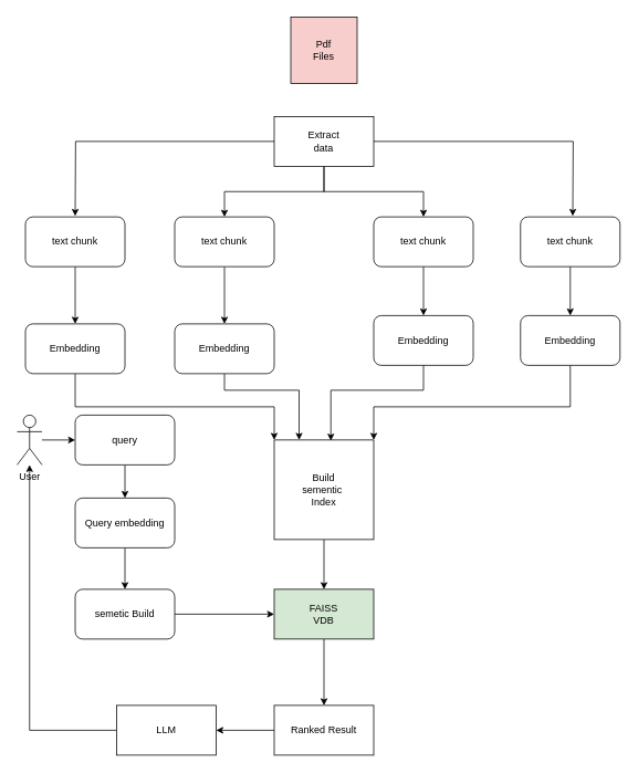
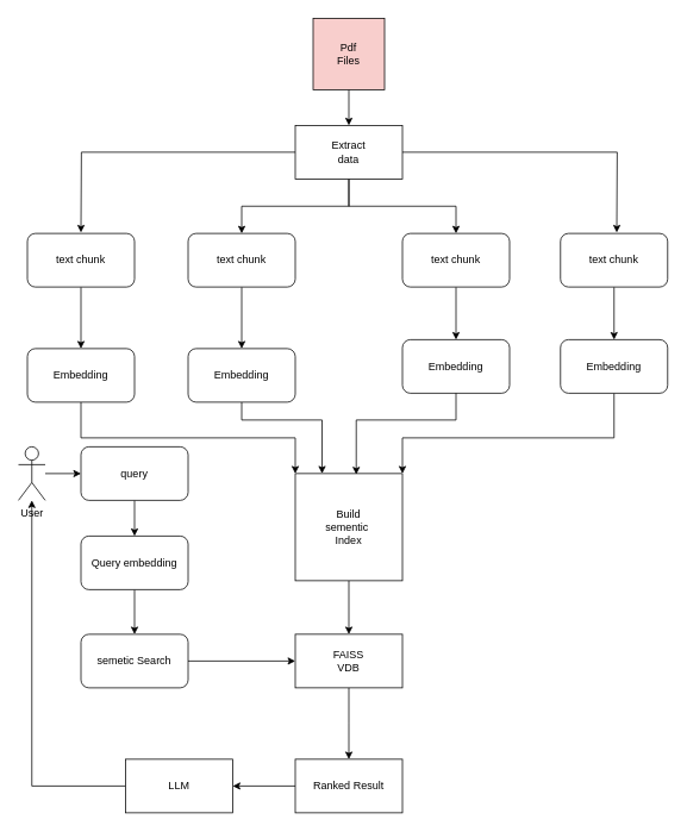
  <mxCell id="0" />
  <mxCell id="1" parent="0" />
+ <mxCell id="2" value="" style="edgeStyle=orthogonalEdgeStyle;rounded=0;orthogonalLoop=1;jettySize=auto;html=1;" edge="1" parent="1" source="3" target="8"><mxGeometry relative="1" as="geometry" /></mxCell>
  <mxCell id="3" value="Pdf&lt;div&gt;Files&lt;/div&gt;" style="whiteSpace=wrap;html=1;aspect=fixed;fillColor=#f8cecc;" vertex="1" parent="1"><mxGeometry x="350" y="20" width="80" height="80" as="geometry" /></mxCell>
  <mxCell id="4" style="edgeStyle=orthogonalEdgeStyle;rounded=0;orthogonalLoop=1;jettySize=auto;html=1;" edge="1" parent="1" source="8"><mxGeometry relative="1" as="geometry"><mxPoint x="90" y="260" as="targetPoint" /></mxGeometry></mxCell>
  <mxCell id="5" style="edgeStyle=orthogonalEdgeStyle;rounded=0;orthogonalLoop=1;jettySize=auto;html=1;" edge="1" parent="1" source="8"><mxGeometry relative="1" as="geometry"><mxPoint x="690" y="260" as="targetPoint" /></mxGeometry></mxCell>
  <mxCell id="6" style="edgeStyle=orthogonalEdgeStyle;rounded=0;orthogonalLoop=1;jettySize=auto;html=1;entryX=0.5;entryY=0;entryDx=0;entryDy=0;" edge="1" parent="1" source="8" target="12"><mxGeometry relative="1" as="geometry" /></mxCell>
  <mxCell id="7" style="edgeStyle=orthogonalEdgeStyle;rounded=0;orthogonalLoop=1;jettySize=auto;html=1;" edge="1" parent="1" source="8" target="14"><mxGeometry relative="1" as="geometry" /></mxCell>
  <mxCell id="8" value="Extract&lt;div&gt;data&lt;/div&gt;" style="rounded=0;whiteSpace=wrap;html=1;" vertex="1" parent="1"><mxGeometry x="330" y="140" width="120" height="60" as="geometry" /></mxCell>
  <mxCell id="9" value="" style="edgeStyle=orthogonalEdgeStyle;rounded=0;orthogonalLoop=1;jettySize=auto;html=1;" edge="1" parent="1" source="10" target="18"><mxGeometry relative="1" as="geometry" /></mxCell>
  <mxCell id="10" value="text chunk" style="rounded=1;whiteSpace=wrap;html=1;" vertex="1" parent="1"><mxGeometry x="30" y="261" width="120" height="60" as="geometry" /></mxCell>
  <mxCell id="11" value="" style="edgeStyle=orthogonalEdgeStyle;rounded=0;orthogonalLoop=1;jettySize=auto;html=1;" edge="1" parent="1" source="12" target="20"><mxGeometry relative="1" as="geometry" /></mxCell>
  <mxCell id="12" value="text chunk" style="rounded=1;whiteSpace=wrap;html=1;" vertex="1" parent="1"><mxGeometry x="210" y="261" width="120" height="60" as="geometry" /></mxCell>
  <mxCell id="13" value="" style="edgeStyle=orthogonalEdgeStyle;rounded=0;orthogonalLoop=1;jettySize=auto;html=1;" edge="1" parent="1" source="14" target="23"><mxGeometry relative="1" as="geometry" /></mxCell>
  <mxCell id="14" value="text chunk" style="rounded=1;whiteSpace=wrap;html=1;" vertex="1" parent="1"><mxGeometry x="450" y="261" width="120" height="60" as="geometry" /></mxCell>
  <mxCell id="15" value="" style="edgeStyle=orthogonalEdgeStyle;rounded=0;orthogonalLoop=1;jettySize=auto;html=1;" edge="1" parent="1" source="16" target="22"><mxGeometry relative="1" as="geometry" /></mxCell>
  <mxCell id="16" value="text chunk" style="rounded=1;whiteSpace=wrap;html=1;" vertex="1" parent="1"><mxGeometry x="627" y="261" width="120" height="60" as="geometry" /></mxCell>
  <mxCell id="17" style="edgeStyle=orthogonalEdgeStyle;rounded=0;orthogonalLoop=1;jettySize=auto;html=1;entryX=0;entryY=0;entryDx=0;entryDy=0;" edge="1" parent="1" source="18" target="25"><mxGeometry relative="1" as="geometry"><Array as="points"><mxPoint x="90" y="490" /><mxPoint x="330" y="490" /></Array></mxGeometry></mxCell>
  <mxCell id="18" value="Embedding" style="rounded=1;whiteSpace=wrap;html=1;" vertex="1" parent="1"><mxGeometry x="30" y="390" width="120" height="60" as="geometry" /></mxCell>
  <mxCell id="19" style="edgeStyle=orthogonalEdgeStyle;rounded=0;orthogonalLoop=1;jettySize=auto;html=1;entryX=0.25;entryY=0;entryDx=0;entryDy=0;" edge="1" parent="1" source="20" target="25"><mxGeometry relative="1" as="geometry"><Array as="points"><mxPoint x="270" y="470" /><mxPoint x="360" y="470" /></Array></mxGeometry></mxCell>
  <mxCell id="20" value="Embedding" style="rounded=1;whiteSpace=wrap;html=1;" vertex="1" parent="1"><mxGeometry x="210" y="390" width="120" height="60" as="geometry" /></mxCell>
  <mxCell id="21" style="edgeStyle=orthogonalEdgeStyle;rounded=0;orthogonalLoop=1;jettySize=auto;html=1;entryX=1;entryY=0;entryDx=0;entryDy=0;" edge="1" parent="1" source="22" target="25"><mxGeometry relative="1" as="geometry"><Array as="points"><mxPoint x="687" y="490" /><mxPoint x="450" y="490" /></Array></mxGeometry></mxCell>
  <mxCell id="22" value="Embedding" style="rounded=1;whiteSpace=wrap;html=1;" vertex="1" parent="1"><mxGeometry x="627" y="380" width="120" height="60" as="geometry" /></mxCell>
  <mxCell id="23" value="Embedding" style="rounded=1;whiteSpace=wrap;html=1;" vertex="1" parent="1"><mxGeometry x="450" y="380" width="120" height="60" as="geometry" /></mxCell>
  <mxCell id="24" value="" style="edgeStyle=orthogonalEdgeStyle;rounded=0;orthogonalLoop=1;jettySize=auto;html=1;" edge="1" parent="1" source="25" target="27"><mxGeometry relative="1" as="geometry" /></mxCell>
  <mxCell id="25" value="Build&lt;div&gt;sementic&amp;nbsp;&lt;/div&gt;&lt;div&gt;Index&lt;/div&gt;" style="whiteSpace=wrap;html=1;aspect=fixed;" vertex="1" parent="1"><mxGeometry x="330" y="530" width="120" height="120" as="geometry" /></mxCell>
  <mxCell id="26" style="edgeStyle=orthogonalEdgeStyle;rounded=0;orthogonalLoop=1;jettySize=auto;html=1;" edge="1" parent="1" source="27"><mxGeometry relative="1" as="geometry"><mxPoint x="390" y="850" as="targetPoint" /></mxGeometry></mxCell>
- <mxCell id="27" value="FAISS&lt;div&gt;VDB&lt;/div&gt;" style="rounded=0;whiteSpace=wrap;html=1;fillColor=#d5e8d4;" vertex="1" parent="1"><mxGeometry x="330" y="710" width="120" height="60" as="geometry" /></mxCell>
+ <mxCell id="27" value="FAISS&lt;div&gt;VDB&lt;/div&gt;" style="rounded=0;whiteSpace=wrap;html=1;" vertex="1" parent="1"><mxGeometry x="330" y="710" width="120" height="60" as="geometry" /></mxCell>
  <mxCell id="28" value="" style="edgeStyle=orthogonalEdgeStyle;rounded=0;orthogonalLoop=1;jettySize=auto;html=1;" edge="1" parent="1" source="29" target="31"><mxGeometry relative="1" as="geometry" /></mxCell>
  <mxCell id="29" value="User&lt;div&gt;&lt;br&gt;&lt;/div&gt;" style="shape=umlActor;verticalLabelPosition=bottom;verticalAlign=top;html=1;outlineConnect=0;" vertex="1" parent="1"><mxGeometry x="20" y="500" width="30" height="60" as="geometry" /></mxCell>
  <mxCell id="30" value="" style="edgeStyle=orthogonalEdgeStyle;rounded=0;orthogonalLoop=1;jettySize=auto;html=1;" edge="1" parent="1" source="31" target="33"><mxGeometry relative="1" as="geometry" /></mxCell>
  <mxCell id="31" value="query" style="rounded=1;whiteSpace=wrap;html=1;" vertex="1" parent="1"><mxGeometry x="90" y="500" width="120" height="60" as="geometry" /></mxCell>
  <mxCell id="32" value="" style="edgeStyle=orthogonalEdgeStyle;rounded=0;orthogonalLoop=1;jettySize=auto;html=1;" edge="1" parent="1" source="33" target="35"><mxGeometry relative="1" as="geometry" /></mxCell>
  <mxCell id="33" value="Query embedding" style="rounded=1;whiteSpace=wrap;html=1;" vertex="1" parent="1"><mxGeometry x="90" y="600" width="120" height="60" as="geometry" /></mxCell>
  <mxCell id="34" style="edgeStyle=orthogonalEdgeStyle;rounded=0;orthogonalLoop=1;jettySize=auto;html=1;" edge="1" parent="1" source="35" target="27"><mxGeometry relative="1" as="geometry" /></mxCell>
- <mxCell id="35" value="semetic Build" style="rounded=1;whiteSpace=wrap;html=1;" vertex="1" parent="1"><mxGeometry x="90" y="710" width="120" height="60" as="geometry" /></mxCell>
+ <mxCell id="35" value="semetic Search" style="rounded=1;whiteSpace=wrap;html=1;" vertex="1" parent="1"><mxGeometry x="90" y="710" width="120" height="60" as="geometry" /></mxCell>
  <mxCell id="36" style="edgeStyle=orthogonalEdgeStyle;rounded=0;orthogonalLoop=1;jettySize=auto;html=1;entryX=0.569;entryY=0.008;entryDx=0;entryDy=0;entryPerimeter=0;" edge="1" parent="1" source="23" target="25"><mxGeometry relative="1" as="geometry"><Array as="points"><mxPoint x="510" y="470" /><mxPoint x="398" y="470" /></Array></mxGeometry></mxCell>
  <mxCell id="37" style="edgeStyle=orthogonalEdgeStyle;rounded=0;orthogonalLoop=1;jettySize=auto;html=1;entryX=1;entryY=0.5;entryDx=0;entryDy=0;" edge="1" parent="1" source="38" target="40"><mxGeometry relative="1" as="geometry" /></mxCell>
  <mxCell id="38" value="Ranked Result" style="rounded=0;whiteSpace=wrap;html=1;" vertex="1" parent="1"><mxGeometry x="330" y="850" width="120" height="60" as="geometry" /></mxCell>
  <mxCell id="39" style="edgeStyle=orthogonalEdgeStyle;rounded=0;orthogonalLoop=1;jettySize=auto;html=1;" edge="1" parent="1" source="40" target="29"><mxGeometry relative="1" as="geometry"><mxPoint x="30" y="630" as="targetPoint" /></mxGeometry></mxCell>
  <mxCell id="40" value="LLM" style="rounded=0;whiteSpace=wrap;html=1;" vertex="1" parent="1"><mxGeometry x="140" y="850" width="120" height="60" as="geometry" /></mxCell>
